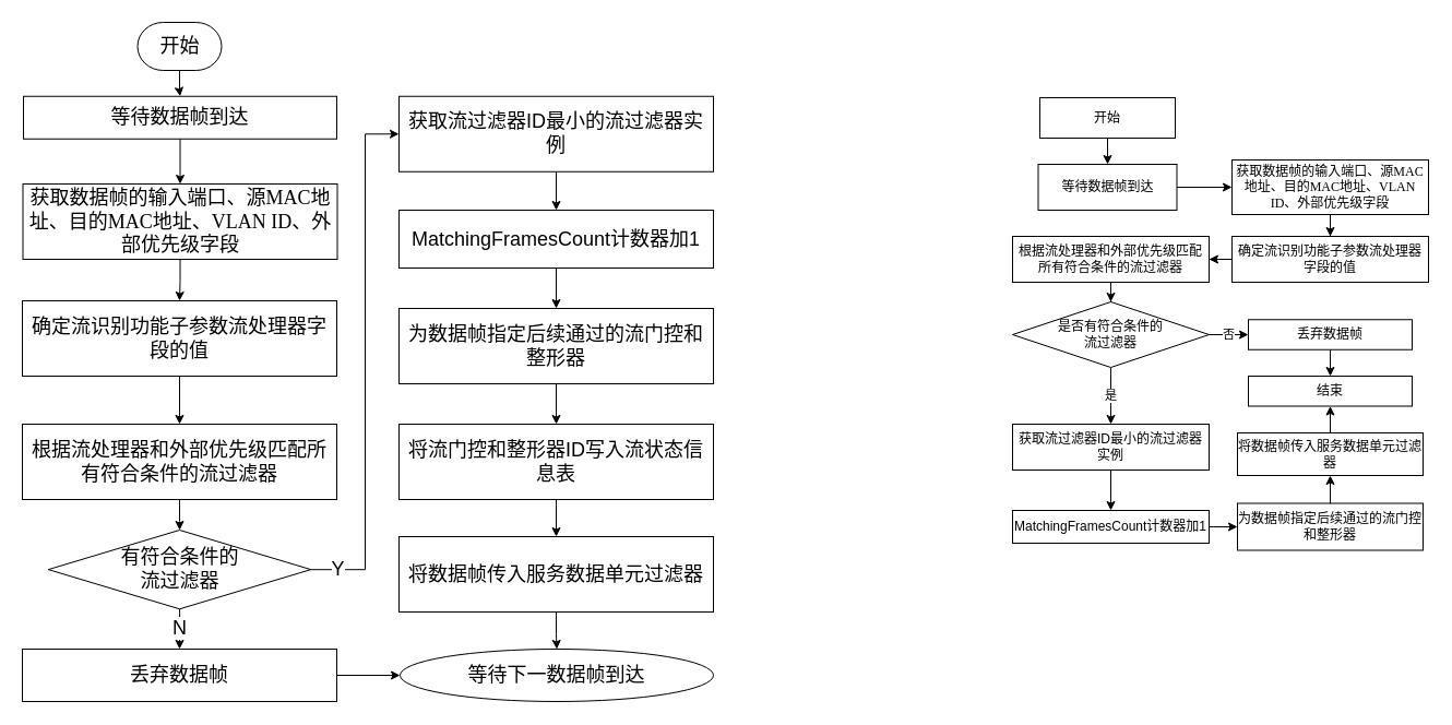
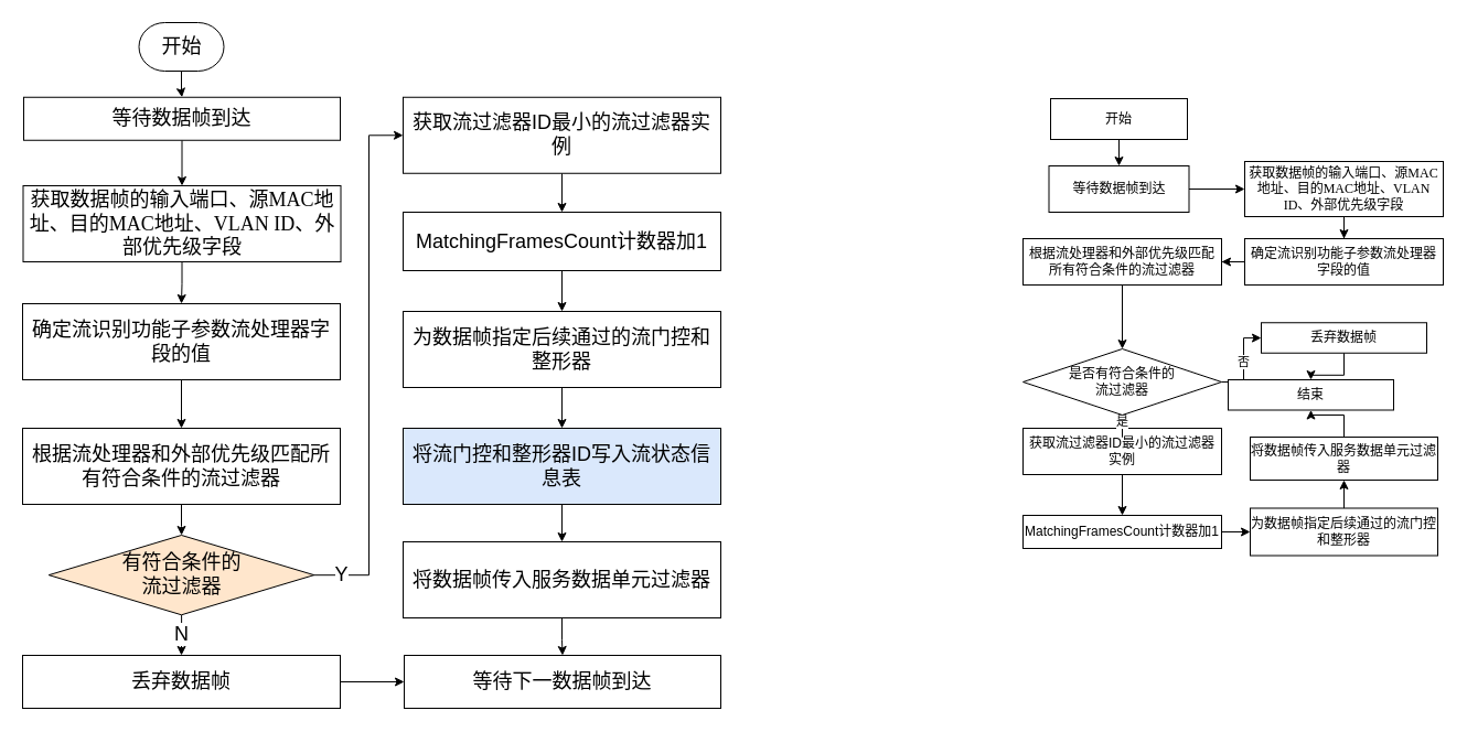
  <mxCell id="0" />
  <mxCell id="1" parent="0" />
  <mxCell id="2" value="" style="edgeStyle=orthogonalEdgeStyle;rounded=0;orthogonalLoop=1;jettySize=auto;html=1;" parent="1" source="3" target="18" edge="1"><mxGeometry relative="1" as="geometry" /></mxCell>
  <mxCell id="3" value="等待数据帧到达" style="rounded=0;whiteSpace=wrap;html=1;strokeWidth=1;" parent="1" vertex="1"><mxGeometry x="950.5" y="150" width="127" height="42" as="geometry" /></mxCell>
  <mxCell id="4" value="" style="edgeStyle=orthogonalEdgeStyle;rounded=0;orthogonalLoop=1;jettySize=auto;html=1;strokeWidth=1;" parent="1" source="5" target="12" edge="1"><mxGeometry relative="1" as="geometry" /></mxCell>
  <mxCell id="5" value="根据流处理器和外部优先级匹配所有符合条件的流过滤器" style="rounded=0;whiteSpace=wrap;html=1;strokeWidth=1;" parent="1" vertex="1"><mxGeometry x="927" y="216" width="180" height="42" as="geometry" /></mxCell>
  <mxCell id="6" value="" style="edgeStyle=orthogonalEdgeStyle;rounded=0;orthogonalLoop=1;jettySize=auto;html=1;strokeWidth=1;" parent="1" source="7" target="9" edge="1"><mxGeometry relative="1" as="geometry" /></mxCell>
  <mxCell id="7" value="获取流过滤器ID最小的流过滤器实例" style="whiteSpace=wrap;html=1;strokeWidth=1;" parent="1" vertex="1"><mxGeometry x="927" y="388" width="180" height="42" as="geometry" /></mxCell>
  <mxCell id="8" value="" style="edgeStyle=orthogonalEdgeStyle;rounded=0;orthogonalLoop=1;jettySize=auto;html=1;strokeWidth=1;" parent="1" source="9" target="16" edge="1"><mxGeometry relative="1" as="geometry" /></mxCell>
  <mxCell id="9" value="&lt;span class=&quot;fontstyle0&quot;&gt;MatchingFramesCount计数器加1&lt;/span&gt;" style="whiteSpace=wrap;html=1;strokeWidth=1;" parent="1" vertex="1"><mxGeometry x="927" y="467" width="180" height="30" as="geometry" /></mxCell>
  <mxCell id="10" value="是" style="edgeStyle=orthogonalEdgeStyle;rounded=0;orthogonalLoop=1;jettySize=auto;html=1;strokeWidth=1;" parent="1" source="12" target="7" edge="1"><mxGeometry relative="1" as="geometry" /></mxCell>
  <mxCell id="11" value="否" style="edgeStyle=orthogonalEdgeStyle;rounded=0;orthogonalLoop=1;jettySize=auto;html=1;strokeWidth=1;" parent="1" source="12" target="14" edge="1"><mxGeometry relative="1" as="geometry" /></mxCell>
- <mxCell id="12" value="是否有符合条件的&lt;br&gt;流过滤器" style="rhombus;whiteSpace=wrap;html=1;strokeWidth=1;" parent="1" vertex="1"><mxGeometry x="927" y="276" width="180" height="60" as="geometry" /></mxCell>
+ <mxCell id="12" value="是否有符合条件的&lt;br&gt;流过滤器" style="rhombus;whiteSpace=wrap;html=1;strokeWidth=1;" parent="1" vertex="1"><mxGeometry x="927" y="316" width="180" height="60" as="geometry" /></mxCell>
  <mxCell id="13" value="" style="edgeStyle=orthogonalEdgeStyle;rounded=0;orthogonalLoop=1;jettySize=auto;html=1;entryX=0.5;entryY=0;entryDx=0;entryDy=0;" parent="1" source="14" target="25" edge="1"><mxGeometry relative="1" as="geometry" /></mxCell>
  <mxCell id="14" value="丢弃数据帧" style="whiteSpace=wrap;html=1;strokeWidth=1;" parent="1" vertex="1"><mxGeometry x="1143" y="292.25" width="150" height="27.5" as="geometry" /></mxCell>
  <mxCell id="15" value="" style="edgeStyle=orthogonalEdgeStyle;rounded=0;orthogonalLoop=1;jettySize=auto;html=1;" parent="1" source="16" target="22" edge="1"><mxGeometry relative="1" as="geometry" /></mxCell>
  <mxCell id="16" value="为数据帧指定后续通过的流门控和整形器" style="whiteSpace=wrap;html=1;strokeWidth=1;" parent="1" vertex="1"><mxGeometry x="1133" y="460.5" width="170" height="43" as="geometry" /></mxCell>
  <mxCell id="17" value="" style="edgeStyle=orthogonalEdgeStyle;rounded=0;orthogonalLoop=1;jettySize=auto;html=1;" parent="1" source="18" target="20" edge="1"><mxGeometry relative="1" as="geometry" /></mxCell>
  <mxCell id="18" value="&lt;font style=&quot;font-size: 12px&quot;&gt;获取数据帧的&lt;span&gt;输入端口、源&lt;/span&gt;&lt;span lang=&quot;EN-US&quot; style=&quot;font-family: &amp;#34;times new roman&amp;#34; , serif&quot;&gt;MAC&lt;/span&gt;&lt;span&gt;地址、目的&lt;/span&gt;&lt;span lang=&quot;EN-US&quot; style=&quot;font-family: &amp;#34;times new roman&amp;#34; , serif&quot;&gt;MAC&lt;/span&gt;&lt;span&gt;地址、&lt;/span&gt;&lt;span lang=&quot;EN-US&quot; style=&quot;font-family: &amp;#34;times new roman&amp;#34; , serif&quot;&gt;VLAN ID&lt;/span&gt;&lt;span&gt;、外部优先级字段&lt;/span&gt;&lt;/font&gt;" style="rounded=0;whiteSpace=wrap;html=1;strokeWidth=1;" parent="1" vertex="1"><mxGeometry x="1128" y="146" width="180" height="50" as="geometry" /></mxCell>
  <mxCell id="19" value="" style="edgeStyle=orthogonalEdgeStyle;rounded=0;orthogonalLoop=1;jettySize=auto;html=1;" parent="1" source="20" target="5" edge="1"><mxGeometry relative="1" as="geometry" /></mxCell>
  <mxCell id="20" value="&lt;font style=&quot;font-size: 12px&quot;&gt;确定&lt;span&gt;流识别功能子参数&lt;/span&gt;&lt;span&gt;流处理器字段的值&lt;/span&gt;&lt;/font&gt;" style="rounded=0;whiteSpace=wrap;html=1;strokeWidth=1;" parent="1" vertex="1"><mxGeometry x="1128" y="216" width="180" height="42" as="geometry" /></mxCell>
  <mxCell id="21" value="" style="edgeStyle=orthogonalEdgeStyle;rounded=0;orthogonalLoop=1;jettySize=auto;html=1;entryX=0.5;entryY=1;entryDx=0;entryDy=0;" parent="1" source="22" target="25" edge="1"><mxGeometry relative="1" as="geometry" /></mxCell>
  <mxCell id="22" value="将数据帧传入服务数据单元过滤器" style="whiteSpace=wrap;html=1;strokeWidth=1;" parent="1" vertex="1"><mxGeometry x="1133" y="396" width="170" height="39" as="geometry" /></mxCell>
  <mxCell id="23" value="" style="edgeStyle=orthogonalEdgeStyle;rounded=0;orthogonalLoop=1;jettySize=auto;html=1;entryX=0.5;entryY=0;entryDx=0;entryDy=0;" parent="1" source="24" target="3" edge="1"><mxGeometry relative="1" as="geometry" /></mxCell>
  <mxCell id="24" value="开始" style="rounded=0;whiteSpace=wrap;html=1;" parent="1" vertex="1"><mxGeometry x="952" y="89" width="124" height="37" as="geometry" /></mxCell>
- <mxCell id="25" value="结束" style="whiteSpace=wrap;html=1;strokeWidth=1;" parent="1" vertex="1"><mxGeometry x="1143" y="344" width="150" height="27.5" as="geometry" /></mxCell>
+ <mxCell id="25" value="结束" style="whiteSpace=wrap;html=1;strokeWidth=1;" parent="1" vertex="1"><mxGeometry x="1113" y="344" width="150" height="27.5" as="geometry" /></mxCell>
  <mxCell id="26" value="" style="edgeStyle=orthogonalEdgeStyle;rounded=0;orthogonalLoop=1;jettySize=auto;html=1;fontSize=18;entryX=0.5;entryY=0;entryDx=0;entryDy=0;" parent="1" source="27" target="29" edge="1"><mxGeometry relative="1" as="geometry" /></mxCell>
  <mxCell id="27" value="&lt;font style=&quot;font-size: 18px;&quot;&gt;开始&lt;/font&gt;" style="strokeWidth=1;html=1;shape=mxgraph.flowchart.terminator;whiteSpace=wrap;fontSize=18;" parent="1" vertex="1"><mxGeometry x="125.5" y="20" width="77" height="44" as="geometry" /></mxCell>
  <mxCell id="28" value="" style="edgeStyle=orthogonalEdgeStyle;rounded=0;orthogonalLoop=1;jettySize=auto;html=1;fontSize=18;" parent="1" source="29" target="40" edge="1"><mxGeometry relative="1" as="geometry" /></mxCell>
  <mxCell id="29" value="&lt;font style=&quot;font-size: 18px;&quot;&gt;等待数据帧到达&lt;/font&gt;" style="rounded=0;whiteSpace=wrap;html=1;strokeWidth=1;fontSize=18;" parent="1" vertex="1"><mxGeometry x="21" y="87.75" width="287" height="39" as="geometry" /></mxCell>
  <mxCell id="30" value="" style="edgeStyle=orthogonalEdgeStyle;rounded=0;orthogonalLoop=1;jettySize=auto;html=1;fontSize=18;" parent="1" source="31" target="34" edge="1"><mxGeometry relative="1" as="geometry" /></mxCell>
  <mxCell id="31" value="&lt;font style=&quot;font-size: 18px;&quot;&gt;根据流处理器和外部优先级匹配所有符合条件的流过滤器&lt;/font&gt;" style="rounded=0;whiteSpace=wrap;html=1;strokeWidth=1;fontSize=18;" parent="1" vertex="1"><mxGeometry x="20" y="388" width="288" height="69" as="geometry" /></mxCell>
  <mxCell id="32" value="N" style="edgeStyle=orthogonalEdgeStyle;rounded=0;orthogonalLoop=1;jettySize=auto;html=1;fontSize=18;" parent="1" source="34" target="44" edge="1"><mxGeometry relative="1" as="geometry" /></mxCell>
  <mxCell id="33" value="Y" style="edgeStyle=orthogonalEdgeStyle;rounded=0;orthogonalLoop=1;jettySize=auto;html=1;fontSize=18;entryX=0;entryY=0.5;entryDx=0;entryDy=0;" parent="1" source="34" target="36" edge="1"><mxGeometry x="-0.895" relative="1" as="geometry"><mxPoint as="offset" /><Array as="points"><mxPoint x="334" y="521" /><mxPoint x="334" y="122" /></Array></mxGeometry></mxCell>
- <mxCell id="34" value="&lt;font style=&quot;font-size: 18px;&quot;&gt;有符合条件的&lt;br style=&quot;font-size: 18px;&quot;&gt;流过滤器&lt;/font&gt;" style="rhombus;whiteSpace=wrap;html=1;strokeWidth=1;fontSize=18;" parent="1" vertex="1"><mxGeometry x="43.75" y="485" width="240.5" height="72.25" as="geometry" /></mxCell>
+ <mxCell id="34" value="&lt;font style=&quot;font-size: 18px;&quot;&gt;有符合条件的&lt;br style=&quot;font-size: 18px;&quot;&gt;流过滤器&lt;/font&gt;" style="rhombus;whiteSpace=wrap;html=1;strokeWidth=1;fontSize=18;fillColor=#ffe6cc;" parent="1" vertex="1"><mxGeometry x="43.75" y="485" width="240.5" height="72.25" as="geometry" /></mxCell>
  <mxCell id="35" value="" style="edgeStyle=orthogonalEdgeStyle;rounded=0;orthogonalLoop=1;jettySize=auto;html=1;fontSize=18;" parent="1" source="36" target="38" edge="1"><mxGeometry relative="1" as="geometry" /></mxCell>
  <mxCell id="36" value="获取流过滤器ID最小的流过滤器实例" style="rounded=0;whiteSpace=wrap;html=1;strokeWidth=1;fontSize=18;" parent="1" vertex="1"><mxGeometry x="365" y="87.75" width="288" height="69" as="geometry" /></mxCell>
  <mxCell id="37" value="" style="edgeStyle=orthogonalEdgeStyle;rounded=0;orthogonalLoop=1;jettySize=auto;html=1;fontSize=18;" parent="1" source="38" target="46" edge="1"><mxGeometry relative="1" as="geometry" /></mxCell>
  <mxCell id="38" value="&lt;font style=&quot;font-size: 18px;&quot;&gt;MatchingFramesCount计数器加1&lt;/font&gt;" style="rounded=0;whiteSpace=wrap;html=1;strokeWidth=1;fontSize=18;" parent="1" vertex="1"><mxGeometry x="365" y="192" width="288" height="53" as="geometry" /></mxCell>
  <mxCell id="39" value="" style="edgeStyle=orthogonalEdgeStyle;rounded=0;orthogonalLoop=1;jettySize=auto;html=1;fontSize=18;" parent="1" source="40" target="42" edge="1"><mxGeometry relative="1" as="geometry" /></mxCell>
  <mxCell id="40" value="&lt;font style=&quot;font-size: 18px;&quot;&gt;获取数据帧的输入端口、源&lt;span lang=&quot;EN-US&quot; style=&quot;font-family: &amp;quot;times new roman&amp;quot;, serif; font-size: 18px;&quot;&gt;MAC&lt;/span&gt;地址、目的&lt;span lang=&quot;EN-US&quot; style=&quot;font-family: &amp;quot;times new roman&amp;quot;, serif; font-size: 18px;&quot;&gt;MAC&lt;/span&gt;地址、&lt;span lang=&quot;EN-US&quot; style=&quot;font-family: &amp;quot;times new roman&amp;quot;, serif; font-size: 18px;&quot;&gt;VLAN ID&lt;/span&gt;、外部优先级字段&lt;/font&gt;" style="rounded=0;whiteSpace=wrap;html=1;strokeWidth=1;fontSize=18;" parent="1" vertex="1"><mxGeometry x="20.5" y="168" width="288" height="69" as="geometry" /></mxCell>
  <mxCell id="41" value="" style="edgeStyle=orthogonalEdgeStyle;rounded=0;orthogonalLoop=1;jettySize=auto;html=1;fontSize=18;" parent="1" source="42" target="31" edge="1"><mxGeometry relative="1" as="geometry" /></mxCell>
  <mxCell id="42" value="&lt;font style=&quot;font-size: 18px;&quot;&gt;确定流识别功能子参数流处理器字段的值&lt;/font&gt;" style="rounded=0;whiteSpace=wrap;html=1;strokeWidth=1;fontSize=18;" parent="1" vertex="1"><mxGeometry x="20" y="275" width="288" height="69" as="geometry" /></mxCell>
  <mxCell id="43" value="" style="edgeStyle=orthogonalEdgeStyle;rounded=0;orthogonalLoop=1;jettySize=auto;html=1;" edge="1" parent="1" source="44" target="49"><mxGeometry relative="1" as="geometry" /></mxCell>
  <mxCell id="44" value="丢弃数据帧" style="rounded=0;whiteSpace=wrap;html=1;strokeWidth=1;fontSize=18;" parent="1" vertex="1"><mxGeometry x="20" y="594" width="288" height="48" as="geometry" /></mxCell>
  <mxCell id="45" value="" style="edgeStyle=orthogonalEdgeStyle;rounded=0;orthogonalLoop=1;jettySize=auto;html=1;" edge="1" parent="1" source="46" target="51"><mxGeometry relative="1" as="geometry" /></mxCell>
  <mxCell id="46" value="&lt;span style=&quot;font-size: 18px;&quot;&gt;为数据帧指定后续通过的流门控和整形器&lt;/span&gt;" style="rounded=0;whiteSpace=wrap;html=1;strokeWidth=1;fontSize=18;" parent="1" vertex="1"><mxGeometry x="365" y="282" width="288" height="69" as="geometry" /></mxCell>
  <mxCell id="47" value="" style="edgeStyle=orthogonalEdgeStyle;rounded=0;orthogonalLoop=1;jettySize=auto;html=1;" edge="1" parent="1" source="48" target="49"><mxGeometry relative="1" as="geometry" /></mxCell>
  <mxCell id="48" value="&lt;span style=&quot;font-size: 18px;&quot;&gt;将数据帧传入服务数据单元过滤器&lt;/span&gt;" style="rounded=0;whiteSpace=wrap;html=1;strokeWidth=1;fontSize=18;" parent="1" vertex="1"><mxGeometry x="365" y="491" width="288" height="69" as="geometry" /></mxCell>
- <mxCell id="49" value="&lt;font style=&quot;font-size: 18px&quot;&gt;等待下一数据帧到达&lt;/font&gt;" style="ellipse;whiteSpace=wrap;html=1;strokeWidth=1;fontSize=18;" vertex="1" parent="1"><mxGeometry x="366" y="594" width="287" height="48" as="geometry" /></mxCell>
+ <mxCell id="49" value="&lt;font style=&quot;font-size: 18px&quot;&gt;等待下一数据帧到达&lt;/font&gt;" style="rounded=0;whiteSpace=wrap;html=1;strokeWidth=1;fontSize=18;" vertex="1" parent="1"><mxGeometry x="366" y="594" width="287" height="48" as="geometry" /></mxCell>
  <mxCell id="50" value="" style="edgeStyle=orthogonalEdgeStyle;rounded=0;orthogonalLoop=1;jettySize=auto;html=1;" edge="1" parent="1" source="51" target="48"><mxGeometry relative="1" as="geometry" /></mxCell>
- <mxCell id="51" value="&lt;span style=&quot;font-size: 18px&quot;&gt;将&lt;/span&gt;流门控和整形器ID写入流状态信息表" style="rounded=0;whiteSpace=wrap;html=1;strokeWidth=1;fontSize=18;" vertex="1" parent="1"><mxGeometry x="365" y="388" width="288" height="69" as="geometry" /></mxCell>
+ <mxCell id="51" value="&lt;span style=&quot;font-size: 18px&quot;&gt;将&lt;/span&gt;流门控和整形器ID写入流状态信息表" style="rounded=0;whiteSpace=wrap;html=1;strokeWidth=1;fontSize=18;fillColor=#dae8fc;" vertex="1" parent="1"><mxGeometry x="365" y="388" width="288" height="69" as="geometry" /></mxCell>
